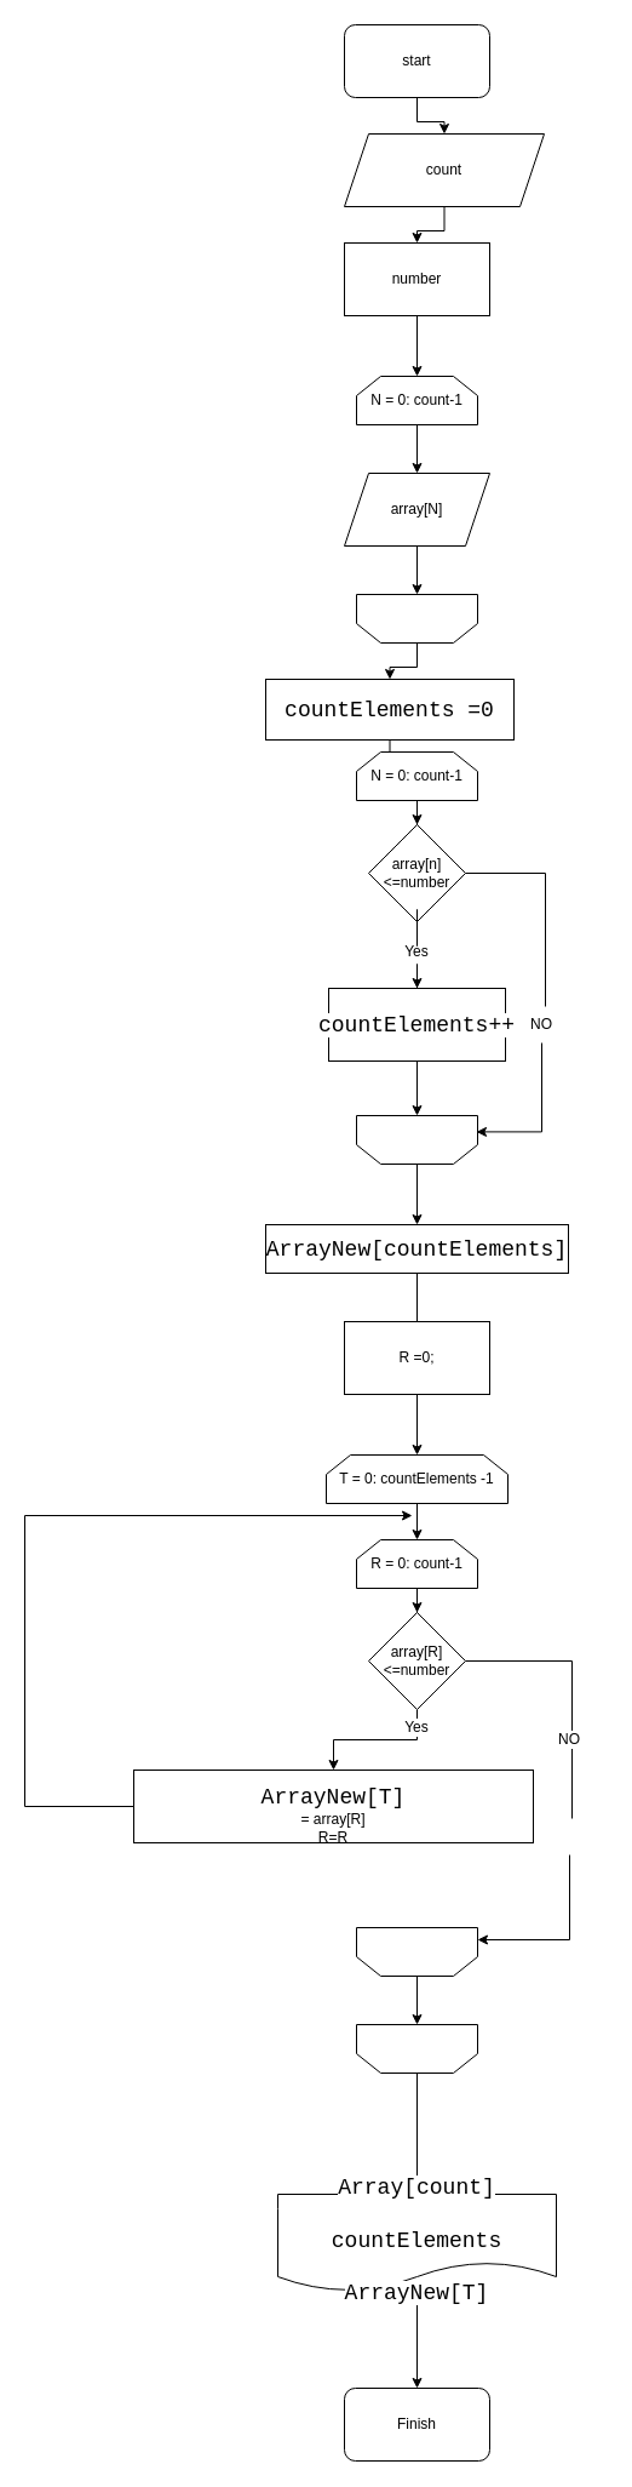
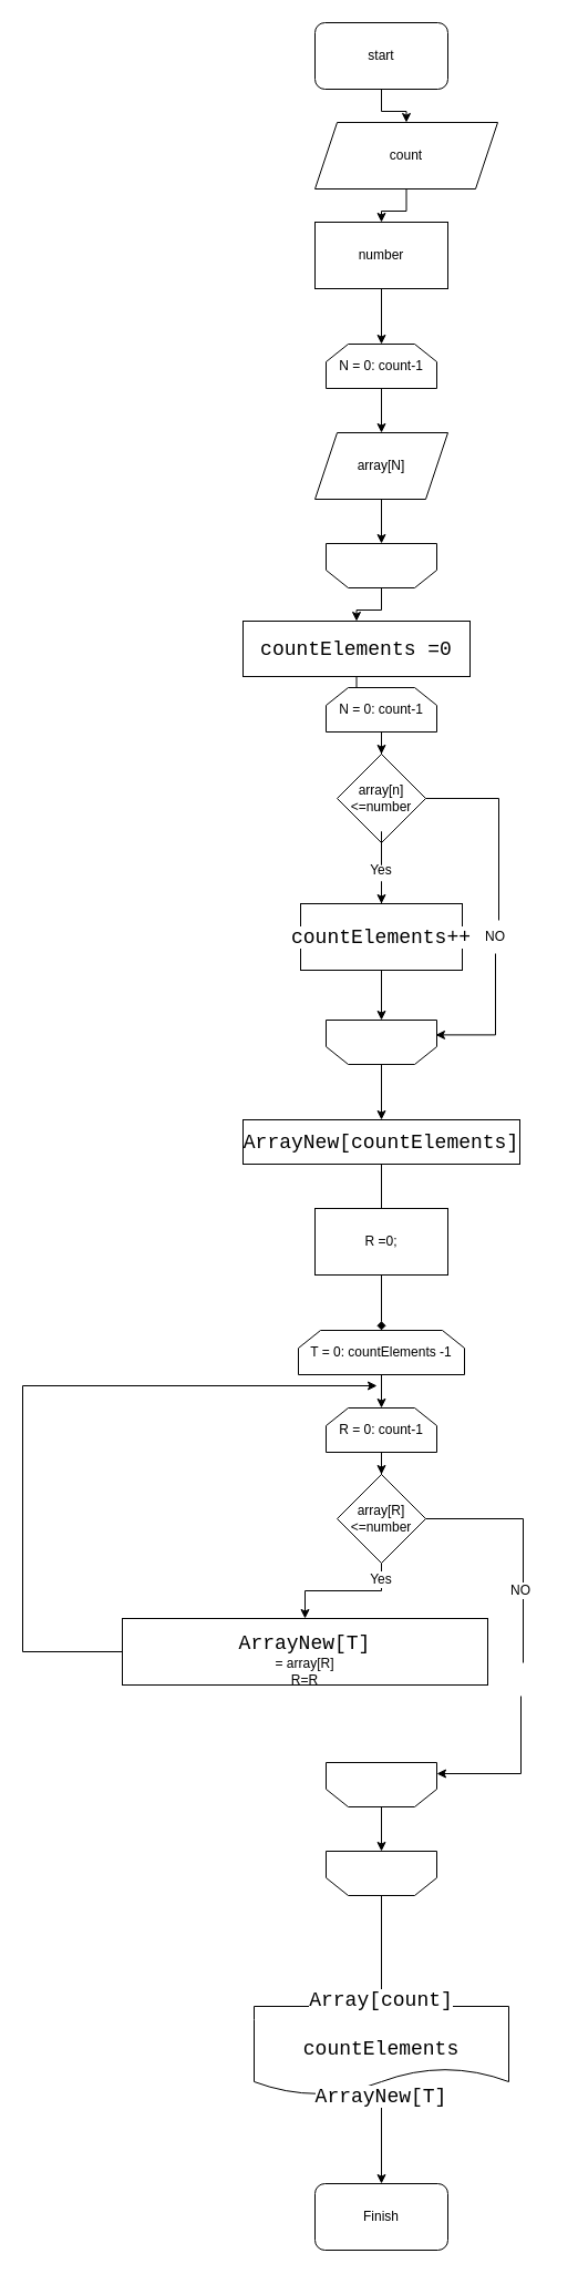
  <mxCell id="0" />
  <mxCell id="1" parent="0" />
  <mxCell id="2" style="edgeStyle=orthogonalEdgeStyle;rounded=0;orthogonalLoop=1;jettySize=auto;html=1;entryX=0.5;entryY=0;entryDx=0;entryDy=0;" edge="1" parent="1" source="3" target="5"><mxGeometry relative="1" as="geometry" /></mxCell>
  <mxCell id="3" value="start" style="rounded=1;whiteSpace=wrap;html=1;" vertex="1" parent="1"><mxGeometry x="284" y="20" width="120" height="60" as="geometry" /></mxCell>
  <mxCell id="4" style="edgeStyle=orthogonalEdgeStyle;rounded=0;orthogonalLoop=1;jettySize=auto;html=1;entryX=0.5;entryY=0;entryDx=0;entryDy=0;" edge="1" parent="1" source="5" target="7"><mxGeometry relative="1" as="geometry" /></mxCell>
  <mxCell id="5" value="count" style="shape=parallelogram;perimeter=parallelogramPerimeter;whiteSpace=wrap;html=1;fixedSize=1;" vertex="1" parent="1"><mxGeometry x="284" y="110" width="165" height="60" as="geometry" /></mxCell>
  <mxCell id="6" style="edgeStyle=orthogonalEdgeStyle;rounded=0;orthogonalLoop=1;jettySize=auto;html=1;" edge="1" parent="1" source="7" target="11"><mxGeometry relative="1" as="geometry" /></mxCell>
  <mxCell id="7" value="number" style="rounded=0;whiteSpace=wrap;html=1;" vertex="1" parent="1"><mxGeometry x="284" y="200" width="120" height="60" as="geometry" /></mxCell>
  <mxCell id="8" value="" style="edgeStyle=orthogonalEdgeStyle;rounded=0;orthogonalLoop=1;jettySize=auto;html=1;fontColor=#000000;" edge="1" parent="1" source="9" target="21"><mxGeometry relative="1" as="geometry" /></mxCell>
  <mxCell id="9" value="&lt;p style=&quot;direction: ltr; line-height: 1.1;&quot;&gt;&lt;br&gt;&lt;/p&gt;" style="shape=loopLimit;whiteSpace=wrap;html=1;rotation=-180;size=20;" vertex="1" parent="1"><mxGeometry x="294" y="490" width="100" height="40" as="geometry" /></mxCell>
  <mxCell id="10" value="" style="edgeStyle=orthogonalEdgeStyle;rounded=0;orthogonalLoop=1;jettySize=auto;html=1;" edge="1" parent="1" source="11" target="13"><mxGeometry relative="1" as="geometry" /></mxCell>
  <mxCell id="11" value="N = 0: count-1" style="shape=loopLimit;whiteSpace=wrap;html=1;" vertex="1" parent="1"><mxGeometry x="294" y="310" width="100" height="40" as="geometry" /></mxCell>
  <mxCell id="12" value="" style="edgeStyle=orthogonalEdgeStyle;rounded=0;orthogonalLoop=1;jettySize=auto;html=1;" edge="1" parent="1" source="13" target="9"><mxGeometry relative="1" as="geometry" /></mxCell>
  <mxCell id="13" value="&lt;font style=&quot;vertical-align: inherit;&quot;&gt;&lt;font style=&quot;vertical-align: inherit;&quot;&gt;аrray[N]&lt;/font&gt;&lt;/font&gt;" style="shape=parallelogram;perimeter=parallelogramPerimeter;whiteSpace=wrap;html=1;fixedSize=1;rounded=0;sketch=0;" vertex="1" parent="1"><mxGeometry x="284" y="390" width="120" height="60" as="geometry" /></mxCell>
  <mxCell id="14" value="" style="edgeStyle=orthogonalEdgeStyle;rounded=0;orthogonalLoop=1;jettySize=auto;html=1;fontColor=#000000;" edge="1" parent="1" source="15" target="26"><mxGeometry relative="1" as="geometry" /></mxCell>
  <mxCell id="15" value="&lt;p style=&quot;direction: ltr; line-height: 1.1;&quot;&gt;&lt;br&gt;&lt;/p&gt;" style="shape=loopLimit;whiteSpace=wrap;html=1;rotation=-180;size=20;" vertex="1" parent="1"><mxGeometry x="294" y="920" width="100" height="40" as="geometry" /></mxCell>
  <mxCell id="16" value="" style="edgeStyle=orthogonalEdgeStyle;rounded=0;orthogonalLoop=1;jettySize=auto;html=1;fontColor=#000000;startArrow=none;" edge="1" parent="1" source="50" target="19"><mxGeometry relative="1" as="geometry" /></mxCell>
  <mxCell id="17" value="array[n] &amp;lt;=number" style="rhombus;whiteSpace=wrap;html=1;" vertex="1" parent="1"><mxGeometry x="304" y="680" width="80" height="80" as="geometry" /></mxCell>
  <mxCell id="18" value="" style="edgeStyle=orthogonalEdgeStyle;rounded=0;orthogonalLoop=1;jettySize=auto;html=1;fontColor=#000000;" edge="1" parent="1" source="19" target="15"><mxGeometry relative="1" as="geometry" /></mxCell>
  <mxCell id="19" value="&lt;div style=&quot;font-family: Consolas, &amp;quot;Courier New&amp;quot;, monospace; font-size: 18px; line-height: 24px;&quot;&gt;&lt;font style=&quot;background-color: rgb(255, 255, 255);&quot;&gt;countElements++&lt;/font&gt;&lt;/div&gt;" style="rounded=0;whiteSpace=wrap;html=1;" vertex="1" parent="1"><mxGeometry x="271" y="815" width="146" height="60" as="geometry" /></mxCell>
  <mxCell id="20" value="" style="edgeStyle=orthogonalEdgeStyle;rounded=0;orthogonalLoop=1;jettySize=auto;html=1;fontColor=#000000;" edge="1" parent="1" source="21" target="28"><mxGeometry relative="1" as="geometry" /></mxCell>
  <mxCell id="21" value="&lt;div style=&quot;font-family: Consolas, &amp;quot;Courier New&amp;quot;, monospace; font-size: 18px; line-height: 24px;&quot;&gt;&lt;font style=&quot;background-color: rgb(255, 255, 255);&quot;&gt;countElements =0&lt;/font&gt;&lt;/div&gt;" style="rounded=0;whiteSpace=wrap;html=1;" vertex="1" parent="1"><mxGeometry x="219" y="560" width="205" height="50" as="geometry" /></mxCell>
  <mxCell id="22" style="edgeStyle=orthogonalEdgeStyle;rounded=0;orthogonalLoop=1;jettySize=auto;html=1;fontColor=#000000;entryX=0.01;entryY=0.665;entryDx=0;entryDy=0;entryPerimeter=0;" edge="1" parent="1" source="23" target="15"><mxGeometry relative="1" as="geometry"><mxPoint x="447" y="940" as="targetPoint" /><Array as="points"><mxPoint x="447" y="933" /></Array></mxGeometry></mxCell>
  <mxCell id="23" value="NO" style="text;html=1;strokeColor=none;fillColor=none;align=center;verticalAlign=middle;whiteSpace=wrap;rounded=0;labelBackgroundColor=#FFFFFF;fontColor=#000000;" vertex="1" parent="1"><mxGeometry x="417" y="830" width="60" height="30" as="geometry" /></mxCell>
  <mxCell id="24" value="" style="edgeStyle=orthogonalEdgeStyle;rounded=0;orthogonalLoop=1;jettySize=auto;html=1;fontColor=#000000;endArrow=none;" edge="1" parent="1" source="17" target="23"><mxGeometry relative="1" as="geometry"><mxPoint x="356" y="940" as="targetPoint" /><mxPoint x="396" y="790" as="sourcePoint" /><Array as="points"><mxPoint x="450" y="720" /></Array></mxGeometry></mxCell>
- <mxCell id="25" value="" style="edgeStyle=orthogonalEdgeStyle;rounded=0;orthogonalLoop=1;jettySize=auto;html=1;fontColor=#000000;startArrow=none;" edge="1" parent="1" source="47" target="30"><mxGeometry relative="1" as="geometry" /></mxCell>
+ <mxCell id="25" value="" style="edgeStyle=orthogonalEdgeStyle;rounded=0;orthogonalLoop=1;jettySize=auto;html=1;fontColor=#000000;startArrow=none;endArrow=diamond;" edge="1" parent="1" source="47" target="30"><mxGeometry relative="1" as="geometry" /></mxCell>
  <mxCell id="26" value="&lt;div style=&quot;font-family: Consolas, &amp;quot;Courier New&amp;quot;, monospace; font-size: 18px; line-height: 24px;&quot;&gt;&lt;font style=&quot;background-color: rgb(255, 255, 255);&quot;&gt;ArrayNew[countElements]&lt;/font&gt;&lt;/div&gt;" style="rounded=0;whiteSpace=wrap;html=1;" vertex="1" parent="1"><mxGeometry x="219" y="1010" width="250" height="40" as="geometry" /></mxCell>
  <mxCell id="27" value="" style="edgeStyle=orthogonalEdgeStyle;rounded=0;orthogonalLoop=1;jettySize=auto;html=1;fontColor=#000000;" edge="1" parent="1" source="28" target="17"><mxGeometry relative="1" as="geometry" /></mxCell>
  <mxCell id="28" value="N = 0: count-1" style="shape=loopLimit;whiteSpace=wrap;html=1;" vertex="1" parent="1"><mxGeometry x="294" y="620" width="100" height="40" as="geometry" /></mxCell>
  <mxCell id="29" value="" style="edgeStyle=orthogonalEdgeStyle;rounded=0;orthogonalLoop=1;jettySize=auto;html=1;fontColor=#000000;" edge="1" parent="1" source="30" target="39"><mxGeometry relative="1" as="geometry" /></mxCell>
  <mxCell id="30" value="T = 0: countElements -1" style="shape=loopLimit;whiteSpace=wrap;html=1;" vertex="1" parent="1"><mxGeometry x="269" y="1200" width="150" height="40" as="geometry" /></mxCell>
  <mxCell id="31" value="" style="edgeStyle=orthogonalEdgeStyle;rounded=0;orthogonalLoop=1;jettySize=auto;html=1;fontColor=#000000;" edge="1" parent="1" source="32" target="34"><mxGeometry relative="1" as="geometry" /></mxCell>
  <mxCell id="32" value="array[R] &amp;lt;=number" style="rhombus;whiteSpace=wrap;html=1;" vertex="1" parent="1"><mxGeometry x="304" y="1330" width="80" height="80" as="geometry" /></mxCell>
  <mxCell id="33" style="edgeStyle=orthogonalEdgeStyle;rounded=0;orthogonalLoop=1;jettySize=auto;html=1;fontColor=#000000;" edge="1" parent="1" source="34"><mxGeometry relative="1" as="geometry"><mxPoint x="340" y="1250" as="targetPoint" /><Array as="points"><mxPoint x="20" y="1490" /><mxPoint x="20" y="1250" /></Array></mxGeometry></mxCell>
  <mxCell id="34" value="&lt;br&gt;&lt;span style=&quot;color: rgb(0, 0, 0); font-family: Consolas, &amp;quot;Courier New&amp;quot;, monospace; font-size: 18px; font-style: normal; font-variant-ligatures: normal; font-variant-caps: normal; font-weight: 400; letter-spacing: normal; orphans: 2; text-align: center; text-indent: 0px; text-transform: none; widows: 2; word-spacing: 0px; -webkit-text-stroke-width: 0px; background-color: rgb(255, 255, 255); text-decoration-thickness: initial; text-decoration-style: initial; text-decoration-color: initial; float: none; display: inline !important;&quot;&gt;ArrayNew[T]&lt;/span&gt;&lt;br&gt;= array[R]&lt;br&gt;R=R" style="rounded=0;whiteSpace=wrap;html=1;" vertex="1" parent="1"><mxGeometry x="110" y="1460" width="330" height="60" as="geometry" /></mxCell>
  <mxCell id="35" style="edgeStyle=orthogonalEdgeStyle;rounded=0;orthogonalLoop=1;jettySize=auto;html=1;fontColor=#000000;entryX=0;entryY=0.75;entryDx=0;entryDy=0;" edge="1" parent="1" target="42"><mxGeometry relative="1" as="geometry"><mxPoint x="430" y="1650" as="targetPoint" /><mxPoint x="470" y="1530" as="sourcePoint" /><Array as="points"><mxPoint x="470" y="1600" /></Array></mxGeometry></mxCell>
  <mxCell id="36" value="" style="edgeStyle=orthogonalEdgeStyle;rounded=0;orthogonalLoop=1;jettySize=auto;html=1;fontColor=#000000;endArrow=none;" edge="1" parent="1" source="32"><mxGeometry relative="1" as="geometry"><mxPoint x="472" y="1500" as="targetPoint" /><mxPoint x="418" y="1460" as="sourcePoint" /><Array as="points"><mxPoint x="472" y="1370" /></Array></mxGeometry></mxCell>
  <mxCell id="37" value="Yes" style="text;html=1;strokeColor=none;fillColor=none;align=center;verticalAlign=middle;whiteSpace=wrap;rounded=0;labelBackgroundColor=#FFFFFF;fontColor=#000000;" vertex="1" parent="1"><mxGeometry x="314" y="1410" width="60" height="30" as="geometry" /></mxCell>
  <mxCell id="38" value="" style="edgeStyle=orthogonalEdgeStyle;rounded=0;orthogonalLoop=1;jettySize=auto;html=1;fontColor=#000000;" edge="1" parent="1" source="39" target="32"><mxGeometry relative="1" as="geometry" /></mxCell>
  <mxCell id="39" value="R = 0: count-1" style="shape=loopLimit;whiteSpace=wrap;html=1;" vertex="1" parent="1"><mxGeometry x="294" y="1270" width="100" height="40" as="geometry" /></mxCell>
  <mxCell id="40" value="NO" style="text;html=1;strokeColor=none;fillColor=none;align=center;verticalAlign=middle;whiteSpace=wrap;rounded=0;labelBackgroundColor=#FFFFFF;fontColor=#000000;" vertex="1" parent="1"><mxGeometry x="440" y="1420" width="60" height="30" as="geometry" /></mxCell>
  <mxCell id="41" value="" style="edgeStyle=orthogonalEdgeStyle;rounded=0;orthogonalLoop=1;jettySize=auto;html=1;fontColor=#000000;" edge="1" parent="1" source="42" target="44"><mxGeometry relative="1" as="geometry" /></mxCell>
  <mxCell id="42" value="&lt;p style=&quot;direction: ltr; line-height: 1.1;&quot;&gt;&lt;br&gt;&lt;/p&gt;" style="shape=loopLimit;whiteSpace=wrap;html=1;rotation=-180;size=20;" vertex="1" parent="1"><mxGeometry x="294" y="1590" width="100" height="40" as="geometry" /></mxCell>
  <mxCell id="43" style="edgeStyle=orthogonalEdgeStyle;rounded=0;orthogonalLoop=1;jettySize=auto;html=1;entryX=0.5;entryY=0;entryDx=0;entryDy=0;fontColor=#000000;" edge="1" parent="1" source="44" target="46"><mxGeometry relative="1" as="geometry" /></mxCell>
  <mxCell id="44" value="&lt;p style=&quot;direction: ltr; line-height: 1.1;&quot;&gt;&lt;br&gt;&lt;/p&gt;" style="shape=loopLimit;whiteSpace=wrap;html=1;rotation=-180;size=20;" vertex="1" parent="1"><mxGeometry x="294" y="1670" width="100" height="40" as="geometry" /></mxCell>
  <mxCell id="45" value="" style="edgeStyle=orthogonalEdgeStyle;rounded=0;orthogonalLoop=1;jettySize=auto;html=1;fontColor=#000000;" edge="1" parent="1" source="46" target="49"><mxGeometry relative="1" as="geometry" /></mxCell>
  <mxCell id="46" value="&lt;span style=&quot;font-family: Consolas, &amp;quot;Courier New&amp;quot;, monospace; font-size: 18px; background-color: rgb(255, 255, 255);&quot;&gt;&lt;br&gt;&lt;/span&gt;&lt;span style=&quot;font-family: Consolas, &amp;quot;Courier New&amp;quot;, monospace; font-size: 18px; background-color: rgb(255, 255, 255);&quot;&gt;Array[count]&lt;br&gt;&lt;br&gt;&lt;/span&gt;&lt;span style=&quot;font-family: Consolas, &amp;quot;Courier New&amp;quot;, monospace; font-size: 18px; background-color: rgb(255, 255, 255);&quot;&gt;countElements&lt;br&gt;&lt;br&gt;&lt;/span&gt;&lt;span style=&quot;font-family: Consolas, &amp;quot;Courier New&amp;quot;, monospace; font-size: 18px; background-color: rgb(255, 255, 255);&quot;&gt;ArrayNew[T]&lt;/span&gt;&lt;span style=&quot;font-family: Consolas, &amp;quot;Courier New&amp;quot;, monospace; font-size: 18px; background-color: rgb(255, 255, 255);&quot;&gt;&lt;br&gt;&lt;/span&gt;" style="shape=document;whiteSpace=wrap;html=1;boundedLbl=1;" vertex="1" parent="1"><mxGeometry x="229" y="1810" width="230" height="80" as="geometry" /></mxCell>
  <mxCell id="47" value="R =0;" style="rounded=0;whiteSpace=wrap;html=1;labelBackgroundColor=#FFFFFF;fontColor=#000000;" vertex="1" parent="1"><mxGeometry x="284" y="1090" width="120" height="60" as="geometry" /></mxCell>
  <mxCell id="48" value="" style="edgeStyle=orthogonalEdgeStyle;rounded=0;orthogonalLoop=1;jettySize=auto;html=1;fontColor=#000000;endArrow=none;" edge="1" parent="1" source="26" target="47"><mxGeometry relative="1" as="geometry"><mxPoint x="364" y="1110" as="sourcePoint" /><mxPoint x="372" y="1179" as="targetPoint" /></mxGeometry></mxCell>
  <mxCell id="49" value="Finish" style="rounded=1;whiteSpace=wrap;html=1;sketch=0;" vertex="1" parent="1"><mxGeometry x="284" y="1970" width="120" height="60" as="geometry" /></mxCell>
  <mxCell id="50" value="Yes" style="text;html=1;strokeColor=none;fillColor=none;align=center;verticalAlign=middle;whiteSpace=wrap;rounded=0;labelBackgroundColor=#FFFFFF;fontColor=#000000;" vertex="1" parent="1"><mxGeometry x="314" y="770" width="60" height="30" as="geometry" /></mxCell>
  <mxCell id="51" value="" style="edgeStyle=orthogonalEdgeStyle;rounded=0;orthogonalLoop=1;jettySize=auto;html=1;fontColor=#000000;endArrow=none;" edge="1" parent="1" source="17" target="50"><mxGeometry relative="1" as="geometry"><mxPoint x="344" y="760" as="sourcePoint" /><mxPoint x="349" y="870" as="targetPoint" /></mxGeometry></mxCell>
